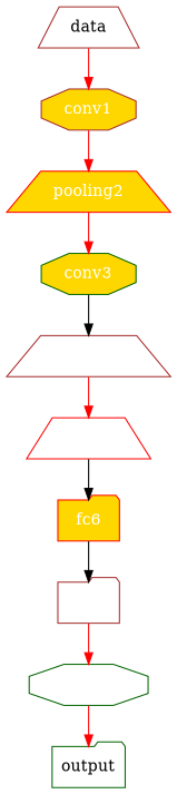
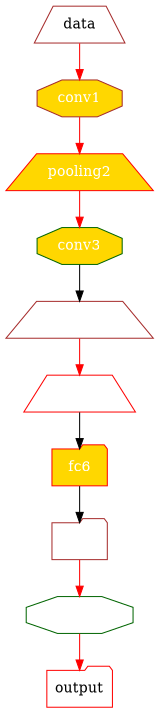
  digraph {
    node [shape=trapezium style=filled fillcolor=white color=brown fontcolor=white]
    edge [color=red]
    data [fontcolor=""]
    conv1 [shape=octagon fillcolor=gold]
-   output [shape=folder color=darkgreen fontcolor=""]
+   output [shape=folder color=red fontcolor=""]
    pooling2 [color=red fillcolor=gold]
    conv3 [color=darkgreen shape=octagon fillcolor=gold]
    pooling4
    conv5 [color=red]
    fc6 [color=red shape=folder fillcolor=gold]
    fc7 [shape=folder]
    softmax [color=darkgreen shape=octagon]
    data -> conv1
    conv1 -> pooling2
    pooling2 -> conv3
    conv3 -> pooling4 [color=black]
    pooling4 -> conv5
    conv5 -> fc6 [color=black]
    fc6 -> fc7 [color=black]
    fc7 -> softmax
    softmax -> output
  }
